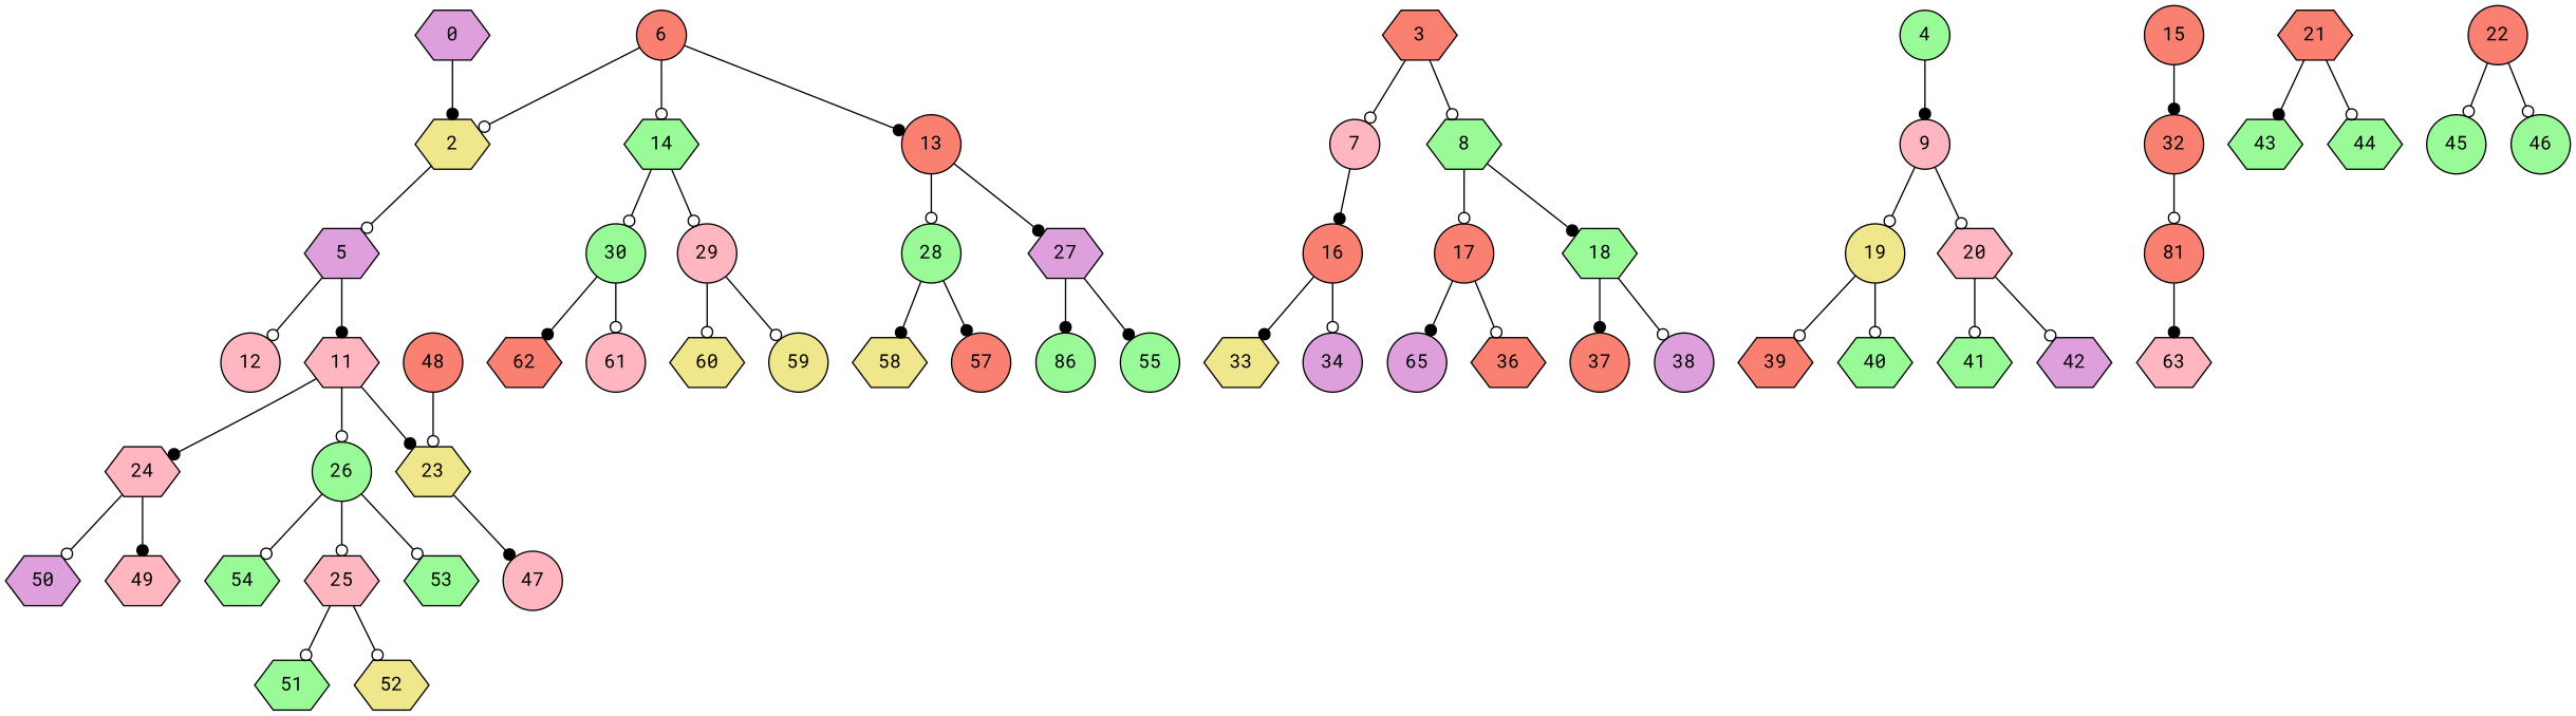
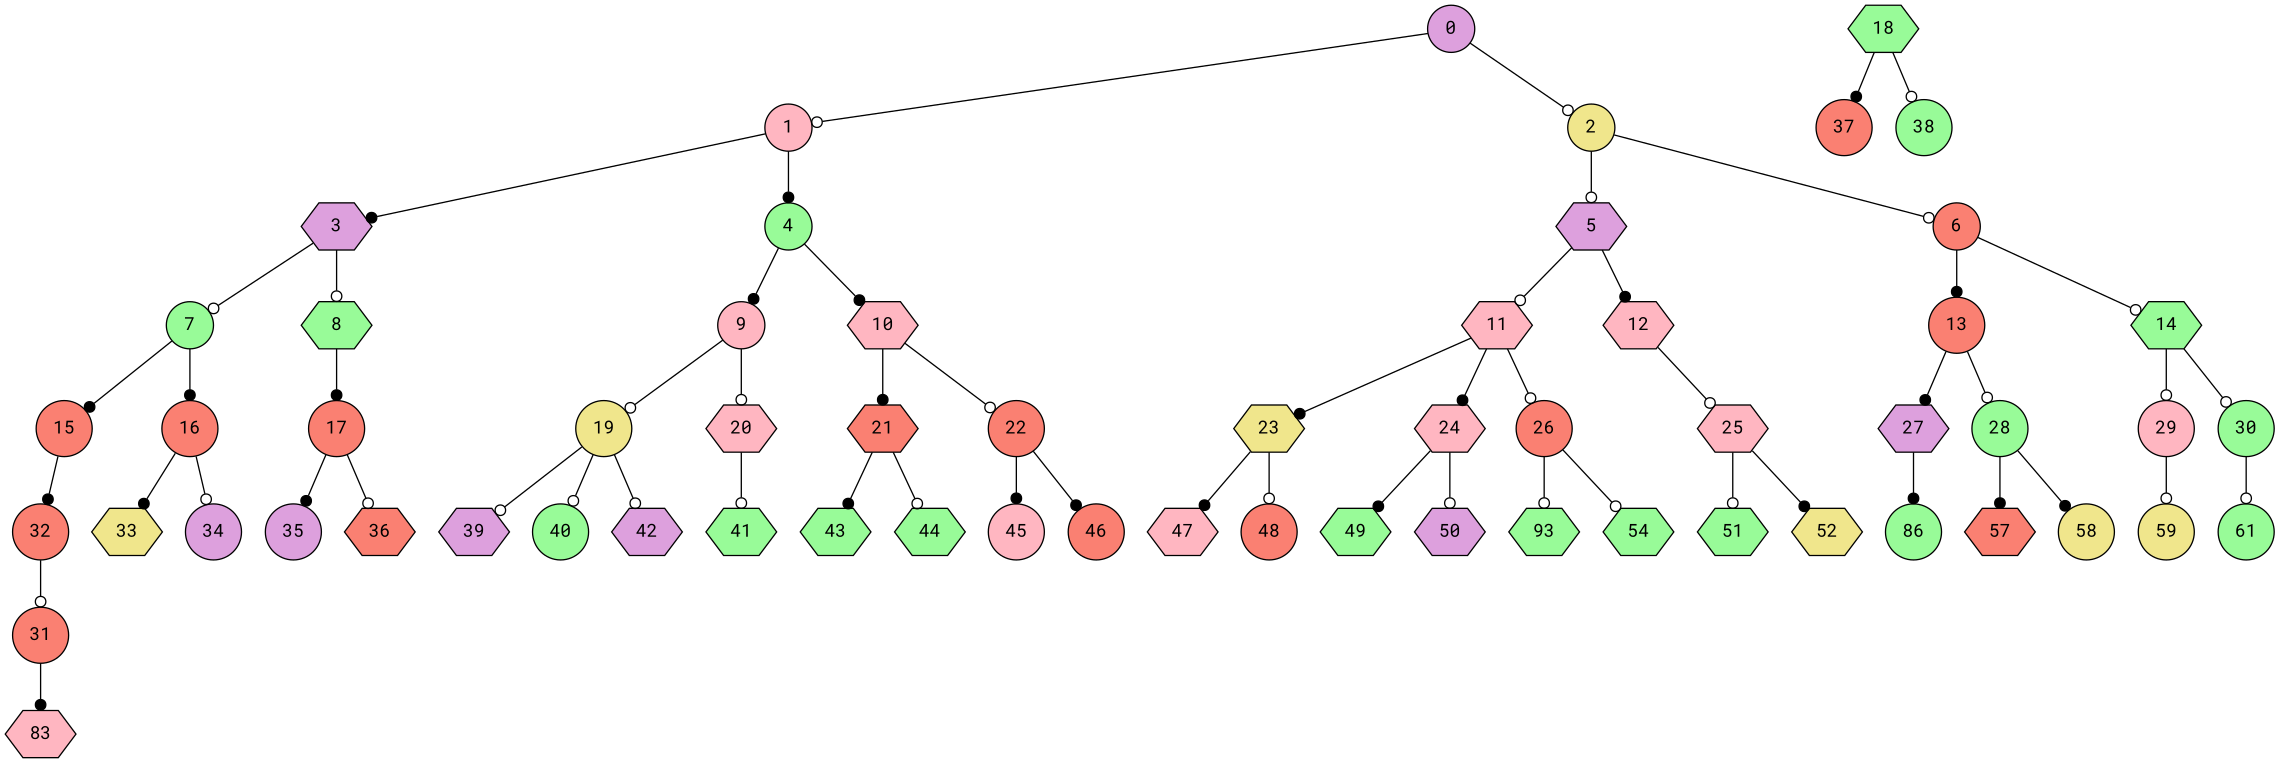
  strict digraph {
    fontname="Roboto Mono"
    node [fillcolor=salmon fontname="Roboto Mono" shape=circle style=filled]
    edge [arrowhead=odot fontname="Roboto Mono"]
-   0 [fillcolor=plum shape=hexagon]
-   2 [fillcolor=khaki shape=hexagon]
-   3 [shape=hexagon]
+   0 [fillcolor=plum]
+   1 [fillcolor=lightpink]
+   2 [fillcolor=khaki]
+   3 [fillcolor=plum shape=hexagon]
    4 [fillcolor=palegreen]
    5 [fillcolor=plum shape=hexagon]
    6
-   7 [fillcolor=lightpink]
+   7 [fillcolor=palegreen]
    8 [fillcolor=palegreen shape=hexagon]
    9 [fillcolor=lightpink]
+   10 [fillcolor=lightpink shape=hexagon]
    11 [fillcolor=lightpink shape=hexagon]
-   12 [fillcolor=lightpink]
+   12 [fillcolor=lightpink shape=hexagon]
    13
    14 [fillcolor=palegreen shape=hexagon]
    15
    16
    17
    18 [fillcolor=palegreen shape=hexagon]
    19 [fillcolor=khaki]
    20 [fillcolor=lightpink shape=hexagon]
    21 [shape=hexagon]
    22
    23 [fillcolor=khaki shape=hexagon]
    24 [fillcolor=lightpink shape=hexagon]
-   26 [fillcolor=palegreen]
+   26
    25 [fillcolor=lightpink shape=hexagon]
    27 [fillcolor=plum shape=hexagon]
    28 [fillcolor=palegreen]
    29 [fillcolor=lightpink]
    30 [fillcolor=palegreen]
    32
    33 [fillcolor=khaki shape=hexagon]
    34 [fillcolor=plum]
-   35 [fillcolor=plum label=65]
+   35 [fillcolor=plum]
    36 [shape=hexagon]
    37
-   38 [fillcolor=plum]
-   39 [shape=hexagon]
-   40 [fillcolor=palegreen shape=hexagon]
+   38 [fillcolor=palegreen]
+   39 [fillcolor=plum shape=hexagon]
+   40 [fillcolor=palegreen]
    41 [fillcolor=palegreen shape=hexagon]
    42 [fillcolor=plum shape=hexagon]
    43 [fillcolor=palegreen shape=hexagon]
    44 [fillcolor=palegreen shape=hexagon]
-   45 [fillcolor=palegreen]
-   46 [fillcolor=palegreen]
-   47 [fillcolor=lightpink]
+   45 [fillcolor=lightpink]
+   46
+   47 [fillcolor=lightpink shape=hexagon]
    48
-   49 [fillcolor=lightpink shape=hexagon]
+   49 [fillcolor=palegreen shape=hexagon]
    50 [fillcolor=plum shape=hexagon]
    51 [fillcolor=palegreen shape=hexagon]
    52 [fillcolor=khaki shape=hexagon]
-   53 [fillcolor=palegreen shape=hexagon]
+   53 [fillcolor=palegreen shape=hexagon label=93]
    54 [fillcolor=palegreen shape=hexagon]
-   55 [fillcolor=palegreen]
    n56 [fillcolor=palegreen label=86]
-   57
-   58 [fillcolor=khaki shape=hexagon]
+   57 [shape=hexagon]
+   58 [fillcolor=khaki]
    59 [fillcolor=khaki]
-   60 [fillcolor=khaki shape=hexagon]
-   61 [fillcolor=lightpink]
-   62 [shape=hexagon]
-   63 [fillcolor=lightpink shape=hexagon]
-   31 [label=81]
-   0 -> 2 [arrowhead=dot]
+   61 [fillcolor=palegreen]
+   63 [fillcolor=lightpink shape=hexagon label=83]
+   31
+   0 -> 1
+   0 -> 2
+   1 -> 3 [arrowhead=dot]
+   1 -> 4 [arrowhead=dot]
    2 -> 5
-   6 -> 2
+   2 -> 6
    3 -> 7
    3 -> 8
    4 -> 9 [arrowhead=dot]
-   5 -> 11 [arrowhead=dot]
-   5 -> 12
+   4 -> 10 [arrowhead=dot]
+   5 -> 11
+   5 -> 12 [arrowhead=dot]
    6 -> 13 [arrowhead=dot]
    6 -> 14
+   7 -> 15 [arrowhead=dot]
    7 -> 16 [arrowhead=dot]
-   8 -> 17
-   8 -> 18 [arrowhead=dot]
+   8 -> 17 [arrowhead=dot]
    9 -> 19
    9 -> 20
+   10 -> 21 [arrowhead=dot]
+   10 -> 22
    11 -> 23 [arrowhead=dot]
    11 -> 24 [arrowhead=dot]
    11 -> 26
-   26 -> 25
+   12 -> 25
    13 -> 27 [arrowhead=dot]
    13 -> 28
    14 -> 29
    14 -> 30
    15 -> 32 [arrowhead=dot]
    16 -> 33 [arrowhead=dot]
    16 -> 34
    17 -> 35 [arrowhead=dot]
    17 -> 36
    18 -> 37 [arrowhead=dot]
    18 -> 38
    19 -> 39
    19 -> 40
    20 -> 41
-   20 -> 42
+   19 -> 42
    21 -> 43 [arrowhead=dot]
    21 -> 44
-   22 -> 45
-   22 -> 46
+   22 -> 45 [arrowhead=dot]
+   22 -> 46 [arrowhead=dot]
    23 -> 47 [arrowhead=dot]
-   48 -> 23
+   23 -> 48
    24 -> 49 [arrowhead=dot]
    24 -> 50
    26 -> 53
    26 -> 54
    25 -> 51
-   25 -> 52
-   27 -> 55 [arrowhead=dot]
+   25 -> 52 [arrowhead=dot]
    27 -> n56 [arrowhead=dot]
    28 -> 57 [arrowhead=dot]
    28 -> 58 [arrowhead=dot]
    29 -> 59
-   29 -> 60
    30 -> 61
-   30 -> 62 [arrowhead=dot]
    32 -> 31
    31 -> 63 [arrowhead=dot]
  }
